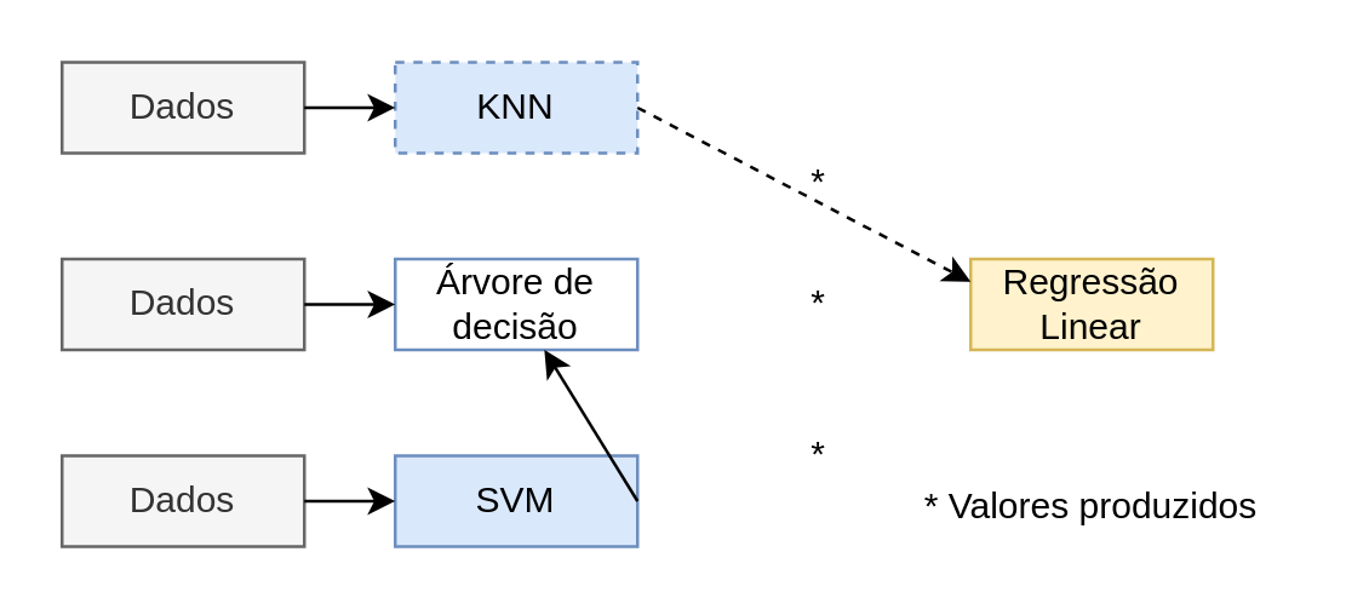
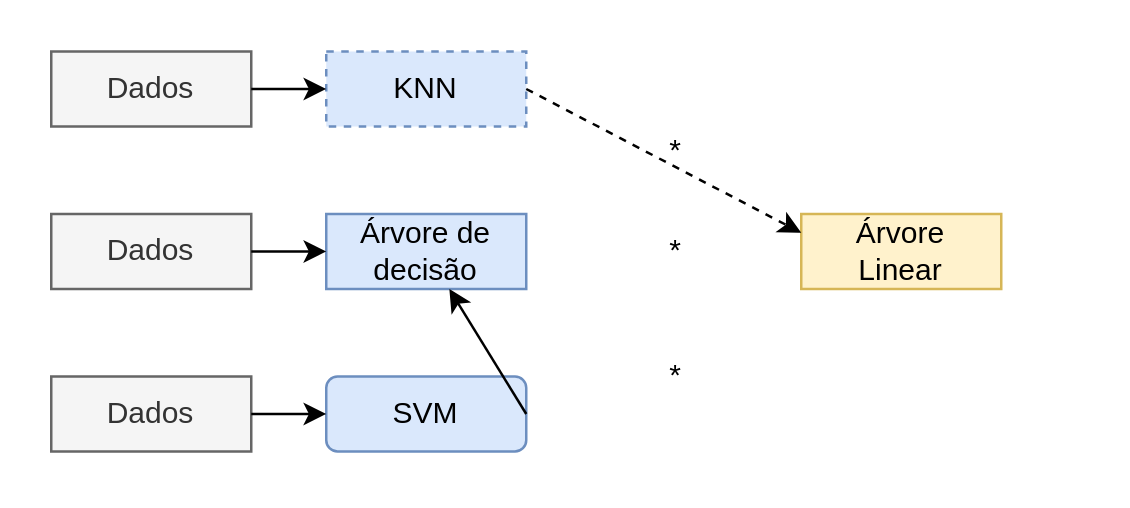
  <mxCell id="0" />
  <mxCell id="1" parent="0" />
  <mxCell id="2" value="Dados" style="rounded=0;whiteSpace=wrap;html=1;fillColor=#f5f5f5;strokeColor=#666666;fontColor=#333333;" parent="1" vertex="1"><mxGeometry x="20" y="20" width="80" height="30" as="geometry" /></mxCell>
  <mxCell id="3" value="Dados" style="rounded=0;whiteSpace=wrap;html=1;fillColor=#f5f5f5;strokeColor=#666666;fontColor=#333333;" parent="1" vertex="1"><mxGeometry x="20" y="85" width="80" height="30" as="geometry" /></mxCell>
  <mxCell id="4" value="Dados" style="rounded=0;whiteSpace=wrap;html=1;fillColor=#f5f5f5;strokeColor=#666666;fontColor=#333333;" parent="1" vertex="1"><mxGeometry x="20" y="150" width="80" height="30" as="geometry" /></mxCell>
  <mxCell id="5" value="KNN" style="rounded=0;whiteSpace=wrap;html=1;fillColor=#dae8fc;strokeColor=#6c8ebf;dashed=1;" parent="1" vertex="1"><mxGeometry x="130" y="20" width="80" height="30" as="geometry" /></mxCell>
- <mxCell id="6" value="Árvore de&lt;br&gt;decisão" style="rounded=0;whiteSpace=wrap;html=1;fillColor=#ffffff;strokeColor=#6c8ebf;" parent="1" vertex="1"><mxGeometry x="130" y="85" width="80" height="30" as="geometry" /></mxCell>
- <mxCell id="7" value="SVM" style="rounded=0;whiteSpace=wrap;html=1;fillColor=#dae8fc;strokeColor=#6c8ebf;" parent="1" vertex="1"><mxGeometry x="130" y="150" width="80" height="30" as="geometry" /></mxCell>
+ <mxCell id="6" value="Árvore de&lt;br&gt;decisão" style="rounded=0;whiteSpace=wrap;html=1;fillColor=#dae8fc;strokeColor=#6c8ebf;" parent="1" vertex="1"><mxGeometry x="130" y="85" width="80" height="30" as="geometry" /></mxCell>
+ <mxCell id="7" value="SVM" style="whiteSpace=wrap;html=1;fillColor=#dae8fc;strokeColor=#6c8ebf;rounded=1;" parent="1" vertex="1"><mxGeometry x="130" y="150" width="80" height="30" as="geometry" /></mxCell>
  <mxCell id="8" value="" style="endArrow=classic;html=1;entryX=0;entryY=0.5;entryDx=0;entryDy=0;exitX=1;exitY=0.5;exitDx=0;exitDy=0;" parent="1" source="2" target="5" edge="1"><mxGeometry width="50" height="50" relative="1" as="geometry"><mxPoint x="20" y="220" as="sourcePoint" /><mxPoint x="70" y="170" as="targetPoint" /></mxGeometry></mxCell>
  <mxCell id="9" value="" style="endArrow=classic;html=1;entryX=0;entryY=0.5;entryDx=0;entryDy=0;exitX=1;exitY=0.5;exitDx=0;exitDy=0;" parent="1" source="3" target="6" edge="1"><mxGeometry width="50" height="50" relative="1" as="geometry"><mxPoint x="110" y="60" as="sourcePoint" /><mxPoint x="140" y="60" as="targetPoint" /></mxGeometry></mxCell>
  <mxCell id="10" value="" style="endArrow=classic;html=1;entryX=0;entryY=0.5;entryDx=0;entryDy=0;exitX=1;exitY=0.5;exitDx=0;exitDy=0;" parent="1" source="4" target="7" edge="1"><mxGeometry width="50" height="50" relative="1" as="geometry"><mxPoint x="110" y="125" as="sourcePoint" /><mxPoint x="140" y="125" as="targetPoint" /></mxGeometry></mxCell>
- <mxCell id="11" value="Regressão&lt;br&gt;Linear" style="rounded=0;whiteSpace=wrap;html=1;fillColor=#fff2cc;strokeColor=#d6b656;" parent="1" vertex="1"><mxGeometry x="320" y="85" width="80" height="30" as="geometry" /></mxCell>
+ <mxCell id="11" value="Árvore&lt;br&gt;Linear" style="rounded=0;whiteSpace=wrap;html=1;fillColor=#fff2cc;strokeColor=#d6b656;" parent="1" vertex="1"><mxGeometry x="320" y="85" width="80" height="30" as="geometry" /></mxCell>
  <mxCell id="12" value="" style="endArrow=classic;html=1;entryX=0;entryY=0.25;entryDx=0;entryDy=0;exitX=1;exitY=0.5;exitDx=0;exitDy=0;dashed=1;" parent="1" source="5" target="11" edge="1"><mxGeometry width="50" height="50" relative="1" as="geometry"><mxPoint x="20" y="250" as="sourcePoint" /><mxPoint x="70" y="200" as="targetPoint" /></mxGeometry></mxCell>
  <mxCell id="13" value="" style="endArrow=classic;html=1;exitX=1;exitY=0.5;exitDx=0;exitDy=0;" parent="1" source="7" target="6" edge="1"><mxGeometry width="50" height="50" relative="1" as="geometry"><mxPoint x="220" y="75" as="sourcePoint" /><mxPoint x="310" y="140" as="targetPoint" /></mxGeometry></mxCell>
  <mxCell id="14" value="*" style="text;html=1;strokeColor=none;fillColor=none;align=center;verticalAlign=middle;whiteSpace=wrap;rounded=0;" parent="1" vertex="1"><mxGeometry x="250" y="140" width="40" height="20" as="geometry" /></mxCell>
  <mxCell id="15" value="*" style="text;html=1;strokeColor=none;fillColor=none;align=center;verticalAlign=middle;whiteSpace=wrap;rounded=0;" parent="1" vertex="1"><mxGeometry x="250" y="90" width="40" height="20" as="geometry" /></mxCell>
  <mxCell id="16" value="*" style="text;html=1;strokeColor=none;fillColor=none;align=center;verticalAlign=middle;whiteSpace=wrap;rounded=0;" parent="1" vertex="1"><mxGeometry x="250" y="50" width="40" height="20" as="geometry" /></mxCell>
- <mxCell id="17" value="* Valores produzidos" style="text;html=1;strokeColor=none;fillColor=none;align=center;verticalAlign=middle;whiteSpace=wrap;rounded=0;" parent="1" vertex="1"><mxGeometry x="290" y="153" width="140" height="28" as="geometry" /></mxCell>
